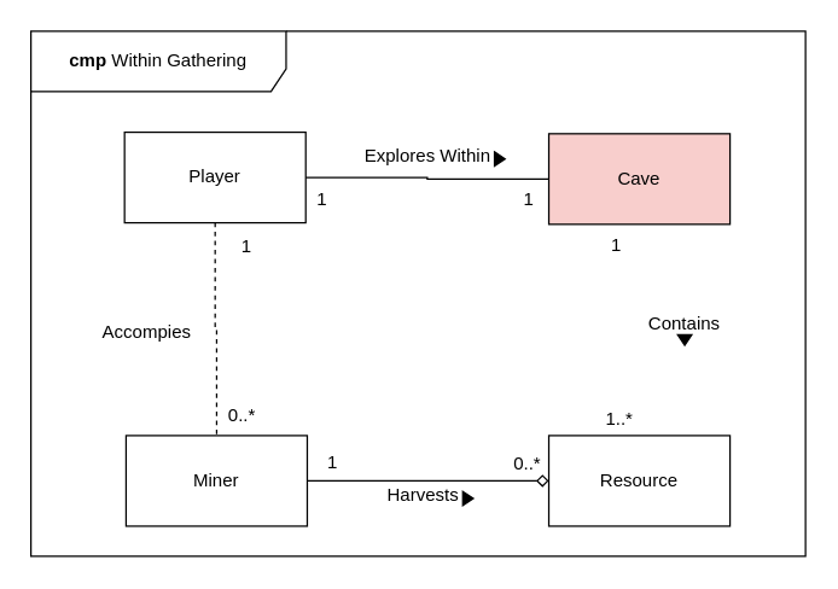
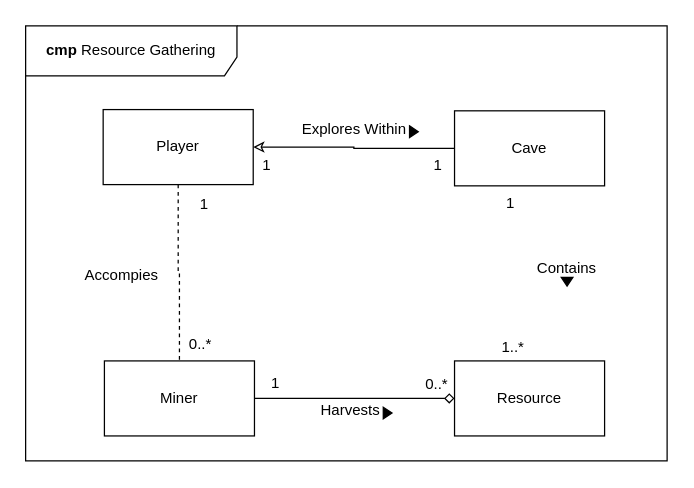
  <mxCell id="0" />
  <mxCell id="1" parent="0" />
- <mxCell id="2" value="&lt;b&gt;cmp&lt;/b&gt; Within Gathering" style="shape=umlFrame;whiteSpace=wrap;html=1;pointerEvents=0;fillColor=#FFFFFF;width=169;height=40;" vertex="1" parent="1"><mxGeometry x="20" y="20" width="513" height="348" as="geometry" /></mxCell>
+ <mxCell id="2" value="&lt;b&gt;cmp&lt;/b&gt; Resource Gathering" style="shape=umlFrame;whiteSpace=wrap;html=1;pointerEvents=0;fillColor=#FFFFFF;width=169;height=40;" vertex="1" parent="1"><mxGeometry x="20" y="20" width="513" height="348" as="geometry" /></mxCell>
  <mxCell id="3" style="edgeStyle=orthogonalEdgeStyle;rounded=0;orthogonalLoop=1;jettySize=auto;html=1;exitX=0.5;exitY=1;exitDx=0;exitDy=0;endArrow=none;endFill=0;dashed=1;" edge="1" parent="1" source="4" target="6"><mxGeometry relative="1" as="geometry" /></mxCell>
  <mxCell id="4" value="Player" style="rounded=0;whiteSpace=wrap;html=1;" vertex="1" parent="1"><mxGeometry x="82" y="87" width="120" height="60" as="geometry" /></mxCell>
  <mxCell id="5" style="edgeStyle=orthogonalEdgeStyle;rounded=0;orthogonalLoop=1;jettySize=auto;html=1;exitX=1;exitY=0.5;exitDx=0;exitDy=0;entryX=0;entryY=0.5;entryDx=0;entryDy=0;endArrow=diamond;endFill=0;" edge="1" parent="1" source="6" target="7"><mxGeometry relative="1" as="geometry" /></mxCell>
  <mxCell id="6" value="Miner" style="rounded=0;whiteSpace=wrap;html=1;" vertex="1" parent="1"><mxGeometry x="83" y="288" width="120" height="60" as="geometry" /></mxCell>
  <mxCell id="7" value="Resource" style="rounded=0;whiteSpace=wrap;html=1;" vertex="1" parent="1"><mxGeometry x="363" y="288" width="120" height="60" as="geometry" /></mxCell>
- <mxCell id="8" style="edgeStyle=orthogonalEdgeStyle;rounded=0;orthogonalLoop=1;jettySize=auto;html=1;exitX=0;exitY=0.5;exitDx=0;exitDy=0;entryX=1;entryY=0.5;entryDx=0;entryDy=0;endArrow=none;endFill=0;" edge="1" parent="1" source="9" target="4"><mxGeometry relative="1" as="geometry" /></mxCell>
- <mxCell id="9" value="Cave" style="rounded=0;whiteSpace=wrap;html=1;fillColor=#f8cecc;" vertex="1" parent="1"><mxGeometry x="363" y="88" width="120" height="60" as="geometry" /></mxCell>
+ <mxCell id="8" style="edgeStyle=orthogonalEdgeStyle;rounded=0;orthogonalLoop=1;jettySize=auto;html=1;exitX=0;exitY=0.5;exitDx=0;exitDy=0;entryX=1;entryY=0.5;entryDx=0;entryDy=0;endArrow=classic;endFill=0;" edge="1" parent="1" source="9" target="4"><mxGeometry relative="1" as="geometry" /></mxCell>
+ <mxCell id="9" value="Cave" style="rounded=0;whiteSpace=wrap;html=1;" vertex="1" parent="1"><mxGeometry x="363" y="88" width="120" height="60" as="geometry" /></mxCell>
  <mxCell id="10" value="1" style="text;html=1;strokeColor=none;fillColor=none;align=center;verticalAlign=middle;whiteSpace=wrap;rounded=0;" vertex="1" parent="1"><mxGeometry x="133" y="148" width="60" height="30" as="geometry" /></mxCell>
  <mxCell id="11" value="0..*" style="text;html=1;strokeColor=none;fillColor=none;align=center;verticalAlign=middle;whiteSpace=wrap;rounded=0;" vertex="1" parent="1"><mxGeometry x="130" y="260" width="60" height="30" as="geometry" /></mxCell>
  <mxCell id="12" value="0..*" style="text;html=1;strokeColor=none;fillColor=none;align=center;verticalAlign=middle;whiteSpace=wrap;rounded=0;" vertex="1" parent="1"><mxGeometry x="319" y="285" width="60" height="43" as="geometry" /></mxCell>
  <mxCell id="13" value="1" style="text;html=1;strokeColor=none;fillColor=none;align=center;verticalAlign=middle;whiteSpace=wrap;rounded=0;" vertex="1" parent="1"><mxGeometry x="190" y="291" width="60" height="30" as="geometry" /></mxCell>
  <mxCell id="14" value="1" style="text;html=1;strokeColor=none;fillColor=none;align=center;verticalAlign=middle;whiteSpace=wrap;rounded=0;" vertex="1" parent="1"><mxGeometry x="378" y="147" width="60" height="30" as="geometry" /></mxCell>
  <mxCell id="15" value="1..*" style="text;html=1;strokeColor=none;fillColor=none;align=center;verticalAlign=middle;whiteSpace=wrap;rounded=0;" vertex="1" parent="1"><mxGeometry x="380" y="255" width="60" height="43" as="geometry" /></mxCell>
  <mxCell id="16" value="1" style="text;html=1;strokeColor=none;fillColor=none;align=center;verticalAlign=middle;whiteSpace=wrap;rounded=0;" vertex="1" parent="1"><mxGeometry x="183" y="117" width="60" height="30" as="geometry" /></mxCell>
  <mxCell id="17" value="1" style="text;html=1;strokeColor=none;fillColor=none;align=center;verticalAlign=middle;whiteSpace=wrap;rounded=0;" vertex="1" parent="1"><mxGeometry x="320" y="117" width="60" height="30" as="geometry" /></mxCell>
  <mxCell id="18" value="" style="group" vertex="1" connectable="0" parent="1"><mxGeometry x="223" y="88" width="120" height="30" as="geometry" /></mxCell>
  <mxCell id="19" value="Explores Within" style="text;html=1;strokeColor=none;fillColor=none;align=center;verticalAlign=middle;whiteSpace=wrap;rounded=0;" vertex="1" parent="18"><mxGeometry width="120" height="30" as="geometry" /></mxCell>
  <mxCell id="20" value="" style="triangle;whiteSpace=wrap;html=1;fillColor=#000000;" vertex="1" parent="18"><mxGeometry x="104" y="12" width="7" height="9.33" as="geometry" /></mxCell>
  <mxCell id="21" value="" style="triangle;whiteSpace=wrap;html=1;fillColor=#000000;" vertex="1" parent="1"><mxGeometry x="306" y="325" width="7" height="9.33" as="geometry" /></mxCell>
  <mxCell id="22" value="Accompies" style="text;html=1;strokeColor=none;fillColor=none;align=center;verticalAlign=middle;whiteSpace=wrap;rounded=0;" vertex="1" parent="1"><mxGeometry x="67" y="205" width="60" height="30" as="geometry" /></mxCell>
  <mxCell id="23" value="Harvests" style="text;html=1;strokeColor=none;fillColor=none;align=center;verticalAlign=middle;whiteSpace=wrap;rounded=0;" vertex="1" parent="1"><mxGeometry x="250" y="313" width="60" height="30" as="geometry" /></mxCell>
  <mxCell id="24" value="" style="triangle;whiteSpace=wrap;html=1;fillColor=#000000;rotation=90;" vertex="1" parent="1"><mxGeometry x="449.5" y="220" width="7" height="9.33" as="geometry" /></mxCell>
  <mxCell id="25" value="Contains" style="text;html=1;strokeColor=none;fillColor=none;align=center;verticalAlign=middle;whiteSpace=wrap;rounded=0;" vertex="1" parent="1"><mxGeometry x="423" y="199.33" width="60" height="30" as="geometry" /></mxCell>
